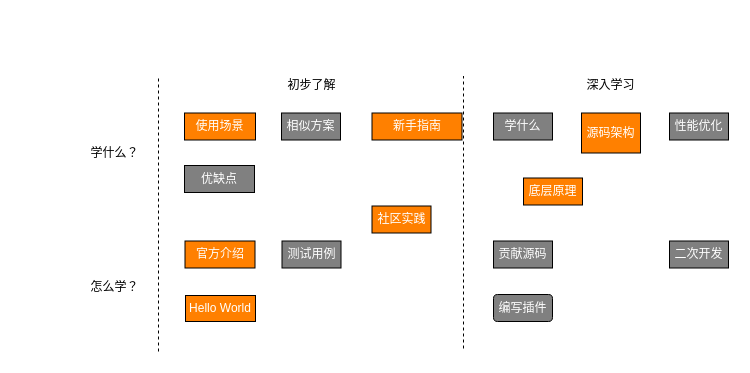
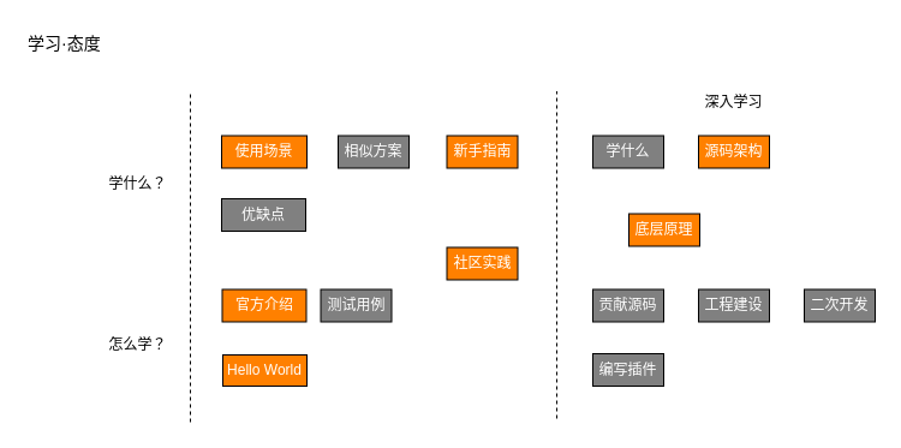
  <mxCell id="0" />
  <mxCell id="1" parent="0" />
  <mxCell id="2" value="学什么？" style="text;html=1;align=center;verticalAlign=middle;resizable=0;points=[];;autosize=1;" vertex="1" parent="1"><mxGeometry x="84" y="142.5" width="60" height="20" as="geometry" /></mxCell>
  <mxCell id="3" value="" style="endArrow=none;dashed=1;html=1;" edge="1" parent="1"><mxGeometry width="50" height="50" relative="1" as="geometry"><mxPoint x="158" y="351" as="sourcePoint" /><mxPoint x="158" y="76" as="targetPoint" /></mxGeometry></mxCell>
  <mxCell id="4" value="怎么学？" style="text;html=1;align=center;verticalAlign=middle;resizable=0;points=[];;autosize=1;" vertex="1" parent="1"><mxGeometry x="85" y="277.5" width="58" height="18" as="geometry" /></mxCell>
- <mxCell id="5" value="初步了解" style="text;html=1;align=center;verticalAlign=middle;resizable=0;points=[];;autosize=1;" vertex="1" parent="1"><mxGeometry x="281.5" y="75.5" width="58" height="18" as="geometry" /></mxCell>
  <mxCell id="6" value="" style="endArrow=none;dashed=1;html=1;" edge="1" parent="1"><mxGeometry width="50" height="50" relative="1" as="geometry"><mxPoint x="463" y="348" as="sourcePoint" /><mxPoint x="463" y="75.5" as="targetPoint" /></mxGeometry></mxCell>
  <mxCell id="7" value="深入学习" style="text;html=1;align=center;verticalAlign=middle;resizable=0;points=[];;autosize=1;" vertex="1" parent="1"><mxGeometry x="581" y="75.5" width="58" height="18" as="geometry" /></mxCell>
  <mxCell id="8" value="&lt;font color=&quot;#ffffff&quot;&gt;使用场景&lt;/font&gt;" style="rounded=0;whiteSpace=wrap;html=1;fillColor=#FF8000;" vertex="1" parent="1"><mxGeometry x="184" y="112.5" width="71" height="27" as="geometry" /></mxCell>
  <mxCell id="9" value="&lt;font color=&quot;#ffffff&quot;&gt;相似方案&lt;/font&gt;" style="rounded=0;whiteSpace=wrap;html=1;fillColor=#808080;" vertex="1" parent="1"><mxGeometry x="281" y="112.5" width="59" height="27" as="geometry" /></mxCell>
  <mxCell id="10" value="&lt;font color=&quot;#ffffff&quot;&gt;优缺点&lt;/font&gt;" style="rounded=0;whiteSpace=wrap;html=1;fillColor=#808080;" vertex="1" parent="1"><mxGeometry x="184" y="165" width="70" height="27" as="geometry" /></mxCell>
- <mxCell id="11" value="&lt;font color=&quot;#ffffff&quot;&gt;新手指南&lt;/font&gt;" style="rounded=0;whiteSpace=wrap;html=1;fillColor=#FF8000;" vertex="1" parent="1"><mxGeometry x="371.5" y="112.5" width="90" height="27" as="geometry" /></mxCell>
+ <mxCell id="11" value="&lt;font color=&quot;#ffffff&quot;&gt;新手指南&lt;/font&gt;" style="rounded=0;whiteSpace=wrap;html=1;fillColor=#FF8000;" vertex="1" parent="1"><mxGeometry x="371.5" y="112.5" width="59" height="27" as="geometry" /></mxCell>
  <mxCell id="12" value="&lt;font color=&quot;#ffffff&quot;&gt;官方介绍&lt;/font&gt;" style="rounded=0;whiteSpace=wrap;html=1;fillColor=#FF8000;" vertex="1" parent="1"><mxGeometry x="184.5" y="240.5" width="70" height="27" as="geometry" /></mxCell>
- <mxCell id="13" value="&lt;font color=&quot;#ffffff&quot;&gt;测试用例&lt;/font&gt;" style="rounded=0;whiteSpace=wrap;html=1;fillColor=#808080;" vertex="1" parent="1"><mxGeometry x="281.5" y="240.5" width="59" height="27" as="geometry" /></mxCell>
+ <mxCell id="13" value="&lt;font color=&quot;#ffffff&quot;&gt;测试用例&lt;/font&gt;" style="rounded=0;whiteSpace=wrap;html=1;fillColor=#808080;" vertex="1" parent="1"><mxGeometry x="266.5" y="240.5" width="59" height="27" as="geometry" /></mxCell>
  <mxCell id="14" value="&lt;font color=&quot;#ffffff&quot;&gt;Hello World&lt;/font&gt;" style="rounded=0;whiteSpace=wrap;html=1;fillColor=#FF8000;" vertex="1" parent="1"><mxGeometry x="185" y="295" width="70" height="26" as="geometry" /></mxCell>
  <mxCell id="15" value="&lt;font color=&quot;#ffffff&quot;&gt;社区实践&lt;/font&gt;" style="rounded=0;whiteSpace=wrap;html=1;fillColor=#FF8000;" vertex="1" parent="1"><mxGeometry x="371.5" y="205.5" width="59" height="27" as="geometry" /></mxCell>
+ <mxCell id="16" value="&lt;font style=&quot;font-size: 14px&quot;&gt;学习·态度&lt;/font&gt;" style="text;html=1;" vertex="1" parent="1"><mxGeometry x="20.5" y="20.5" width="78" height="30" as="geometry" /></mxCell>
  <mxCell id="17" value="&lt;font color=&quot;#ffffff&quot;&gt;学什么&lt;/font&gt;" style="rounded=0;whiteSpace=wrap;html=1;fillColor=#808080;" vertex="1" parent="1"><mxGeometry x="493" y="112.5" width="59" height="27" as="geometry" /></mxCell>
  <mxCell id="18" value="&lt;font color=&quot;#ffffff&quot;&gt;底层原理&lt;/font&gt;" style="rounded=0;whiteSpace=wrap;html=1;fillColor=#FF8000;" vertex="1" parent="1"><mxGeometry x="523" y="177.5" width="59" height="27" as="geometry" /></mxCell>
- <mxCell id="19" value="&lt;font color=&quot;#ffffff&quot;&gt;性能优化&lt;/font&gt;" style="rounded=0;whiteSpace=wrap;html=1;fillColor=#808080;" vertex="1" parent="1"><mxGeometry x="669" y="112.5" width="59" height="27" as="geometry" /></mxCell>
- <mxCell id="20" value="&lt;font color=&quot;#ffffff&quot;&gt;源码架构&lt;/font&gt;" style="rounded=0;whiteSpace=wrap;html=1;fillColor=#FF8000;" vertex="1" parent="1"><mxGeometry x="581" y="112.5" width="59" height="40" as="geometry" /></mxCell>
- <mxCell id="21" value="&lt;font color=&quot;#ffffff&quot;&gt;编写插件&lt;/font&gt;" style="whiteSpace=wrap;html=1;fillColor=#808080;rounded=1;" vertex="1" parent="1"><mxGeometry x="493" y="294" width="59" height="27" as="geometry" /></mxCell>
+ <mxCell id="20" value="&lt;font color=&quot;#ffffff&quot;&gt;源码架构&lt;/font&gt;" style="rounded=0;whiteSpace=wrap;html=1;fillColor=#FF8000;" vertex="1" parent="1"><mxGeometry x="581" y="112.5" width="59" height="27" as="geometry" /></mxCell>
+ <mxCell id="21" value="&lt;font color=&quot;#ffffff&quot;&gt;编写插件&lt;/font&gt;" style="rounded=0;whiteSpace=wrap;html=1;fillColor=#808080;" vertex="1" parent="1"><mxGeometry x="493" y="294" width="59" height="27" as="geometry" /></mxCell>
  <mxCell id="22" value="&lt;font color=&quot;#ffffff&quot;&gt;二次开发&lt;/font&gt;" style="rounded=0;whiteSpace=wrap;html=1;fillColor=#808080;" vertex="1" parent="1"><mxGeometry x="669" y="240.5" width="59" height="27" as="geometry" /></mxCell>
+ <mxCell id="23" value="&lt;font color=&quot;#ffffff&quot;&gt;工程建设&lt;/font&gt;" style="rounded=0;whiteSpace=wrap;html=1;fillColor=#808080;" vertex="1" parent="1"><mxGeometry x="581" y="240.5" width="59" height="27" as="geometry" /></mxCell>
  <mxCell id="24" value="&lt;font color=&quot;#ffffff&quot;&gt;贡献源码&lt;/font&gt;" style="rounded=0;whiteSpace=wrap;html=1;fillColor=#808080;" vertex="1" parent="1"><mxGeometry x="493" y="240.5" width="59" height="27" as="geometry" /></mxCell>
